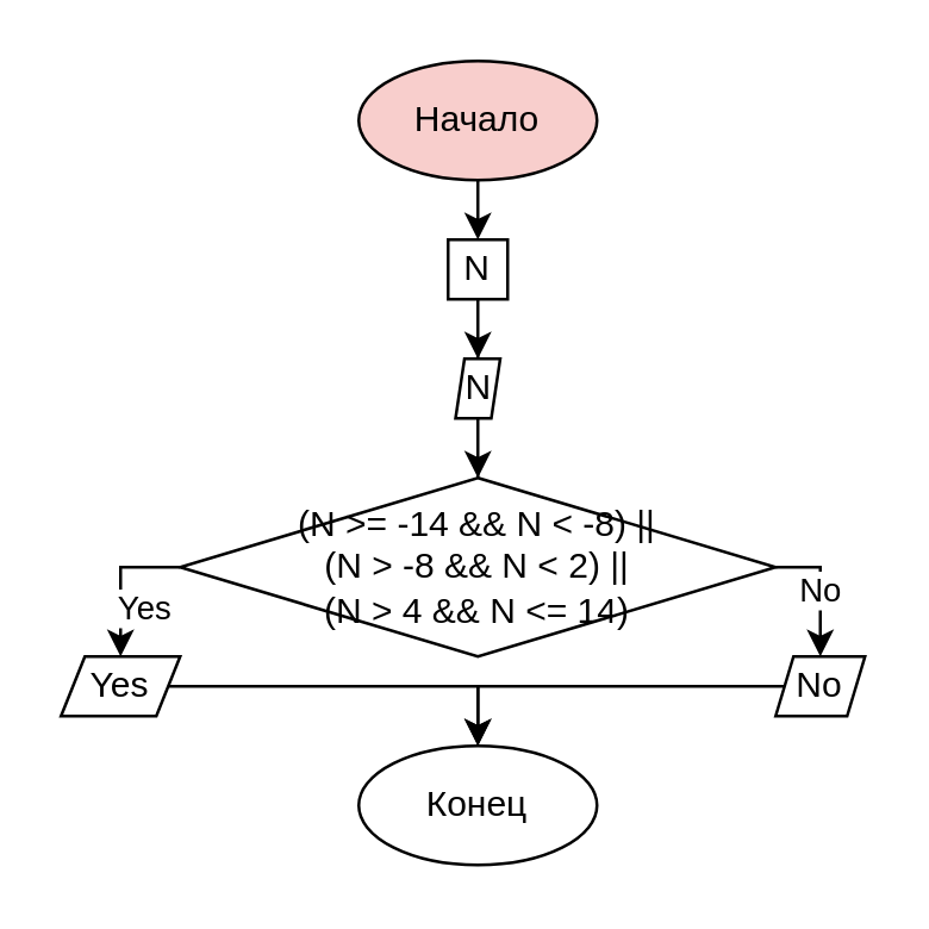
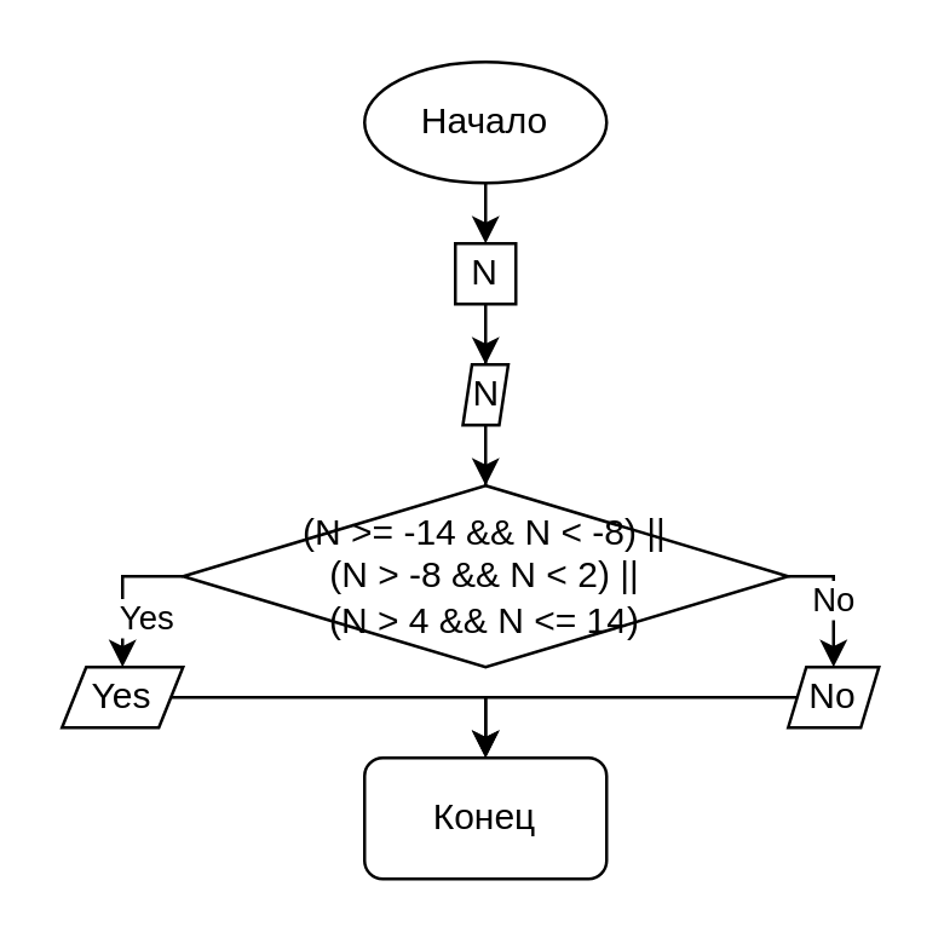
  <mxCell id="0" />
  <mxCell id="1" parent="0" />
  <mxCell id="2" style="edgeStyle=orthogonalEdgeStyle;rounded=0;orthogonalLoop=1;jettySize=auto;html=1;entryX=0.5;entryY=0;entryDx=0;entryDy=0;" edge="1" parent="1" source="3"><mxGeometry relative="1" as="geometry"><mxPoint x="160" y="80" as="targetPoint" /></mxGeometry></mxCell>
- <mxCell id="3" value="Начало" style="ellipse;whiteSpace=wrap;html=1;fillColor=#f8cecc;" vertex="1" parent="1"><mxGeometry x="120" width="80" height="40" as="geometry" y="20" /></mxCell>
+ <mxCell id="3" value="Начало" style="ellipse;whiteSpace=wrap;html=1;" vertex="1" parent="1"><mxGeometry x="120" width="80" height="40" as="geometry" y="20" /></mxCell>
  <mxCell id="4" style="edgeStyle=orthogonalEdgeStyle;rounded=0;orthogonalLoop=1;jettySize=auto;html=1;entryX=0.5;entryY=0;entryDx=0;entryDy=0;" edge="1" parent="1" source="5" target="10"><mxGeometry relative="1" as="geometry" /></mxCell>
  <mxCell id="5" value="N" style="shape=parallelogram;perimeter=parallelogramPerimeter;whiteSpace=wrap;html=1;fontFamily=Helvetica;fontSize=12;fontColor=#000000;align=center;strokeColor=#000000;fillColor=#ffffff;" vertex="1" parent="1"><mxGeometry x="152.5" y="120" width="15" height="20" as="geometry" /></mxCell>
- <mxCell id="6" value="Конец" style="ellipse;whiteSpace=wrap;html=1;" vertex="1" parent="1"><mxGeometry x="120" y="250" width="80" height="40" as="geometry" /></mxCell>
+ <mxCell id="6" value="Конец" style="whiteSpace=wrap;html=1;rounded=1;" vertex="1" parent="1"><mxGeometry x="120" y="250" width="80" height="40" as="geometry" /></mxCell>
  <mxCell id="7" style="edgeStyle=orthogonalEdgeStyle;rounded=0;orthogonalLoop=1;jettySize=auto;html=1;entryX=0.5;entryY=0;entryDx=0;entryDy=0;" edge="1" parent="1" source="10" target="12"><mxGeometry relative="1" as="geometry"><Array as="points"><mxPoint x="40" y="190" /></Array></mxGeometry></mxCell>
  <mxCell id="8" value="Yes" style="edgeLabel;html=1;align=center;verticalAlign=middle;resizable=0;points=[];" vertex="1" connectable="0" parent="7"><mxGeometry x="-0.463" y="13" relative="1" as="geometry"><mxPoint as="offset" /></mxGeometry></mxCell>
  <mxCell id="9" value="No" style="edgeStyle=orthogonalEdgeStyle;rounded=0;orthogonalLoop=1;jettySize=auto;html=1;entryX=0.5;entryY=0;entryDx=0;entryDy=0;" edge="1" parent="1" source="10" target="14"><mxGeometry relative="1" as="geometry"><Array as="points"><mxPoint x="275" y="190" /></Array></mxGeometry></mxCell>
  <mxCell id="10" value="(N &amp;gt;= -14 &amp;amp;&amp;amp; N &amp;lt; -8) ||&lt;br&gt;(N &amp;gt; -8 &amp;amp;&amp;amp; N &amp;lt; 2) || &lt;br&gt;(N &amp;gt; 4 &amp;amp;&amp;amp; N &amp;lt;= 14)" style="rhombus;whiteSpace=wrap;html=1;" vertex="1" parent="1"><mxGeometry x="60" y="160" width="200" height="60" as="geometry" /></mxCell>
  <mxCell id="11" style="edgeStyle=orthogonalEdgeStyle;rounded=0;orthogonalLoop=1;jettySize=auto;html=1;entryX=0.5;entryY=0;entryDx=0;entryDy=0;" edge="1" parent="1" source="12" target="6"><mxGeometry relative="1" as="geometry" /></mxCell>
  <mxCell id="12" value="Yes" style="shape=parallelogram;perimeter=parallelogramPerimeter;whiteSpace=wrap;html=1;fontFamily=Helvetica;fontSize=12;fontColor=#000000;align=center;strokeColor=#000000;fillColor=#ffffff;" vertex="1" parent="1"><mxGeometry x="20" y="220" width="40" height="20" as="geometry" /></mxCell>
  <mxCell id="13" style="edgeStyle=orthogonalEdgeStyle;rounded=0;orthogonalLoop=1;jettySize=auto;html=1;entryX=0.5;entryY=0;entryDx=0;entryDy=0;" edge="1" parent="1" source="14" target="6"><mxGeometry relative="1" as="geometry" /></mxCell>
  <mxCell id="14" value="No" style="shape=parallelogram;perimeter=parallelogramPerimeter;whiteSpace=wrap;html=1;fontFamily=Helvetica;fontSize=12;fontColor=#000000;align=center;strokeColor=#000000;fillColor=#ffffff;" vertex="1" parent="1"><mxGeometry x="260" y="220" width="30" height="20" as="geometry" /></mxCell>
  <mxCell id="15" style="edgeStyle=orthogonalEdgeStyle;rounded=0;orthogonalLoop=1;jettySize=auto;html=1;entryX=0.5;entryY=0;entryDx=0;entryDy=0;" edge="1" parent="1" source="16" target="5"><mxGeometry relative="1" as="geometry" /></mxCell>
  <mxCell id="16" value="N" style="rounded=0;whiteSpace=wrap;html=1;" vertex="1" parent="1"><mxGeometry x="150" y="80" width="20" height="20" as="geometry" /></mxCell>
